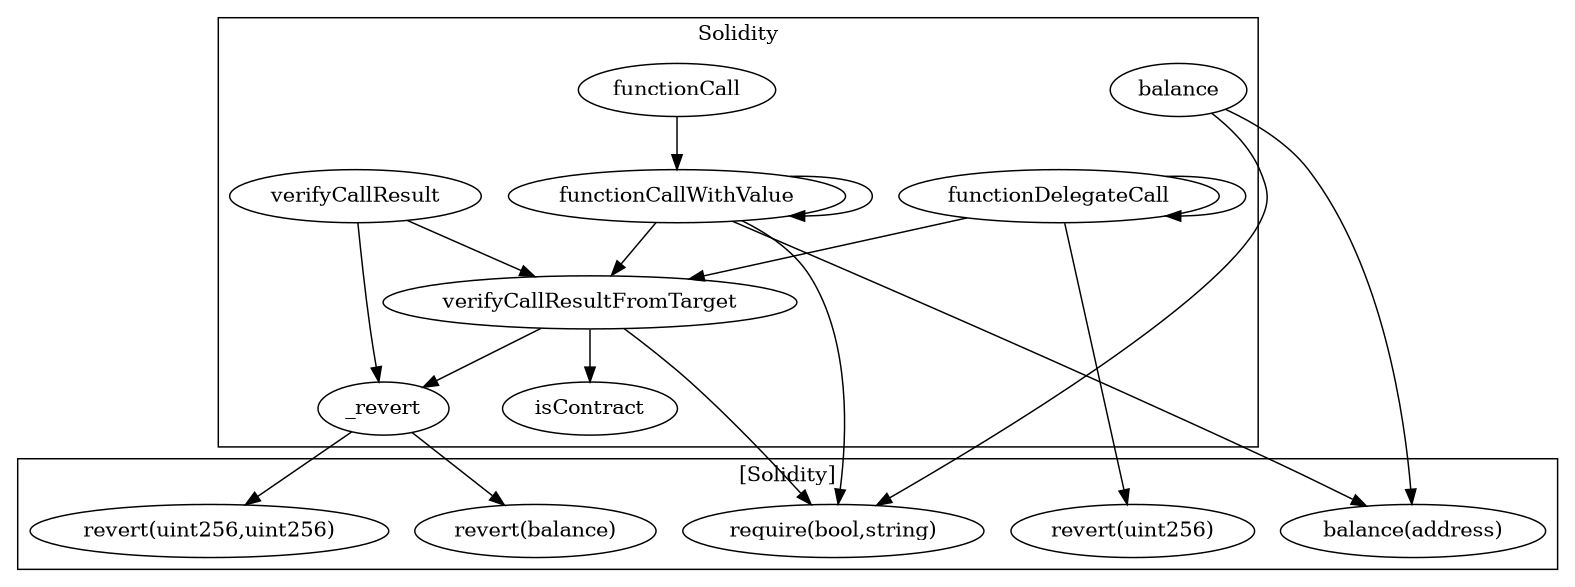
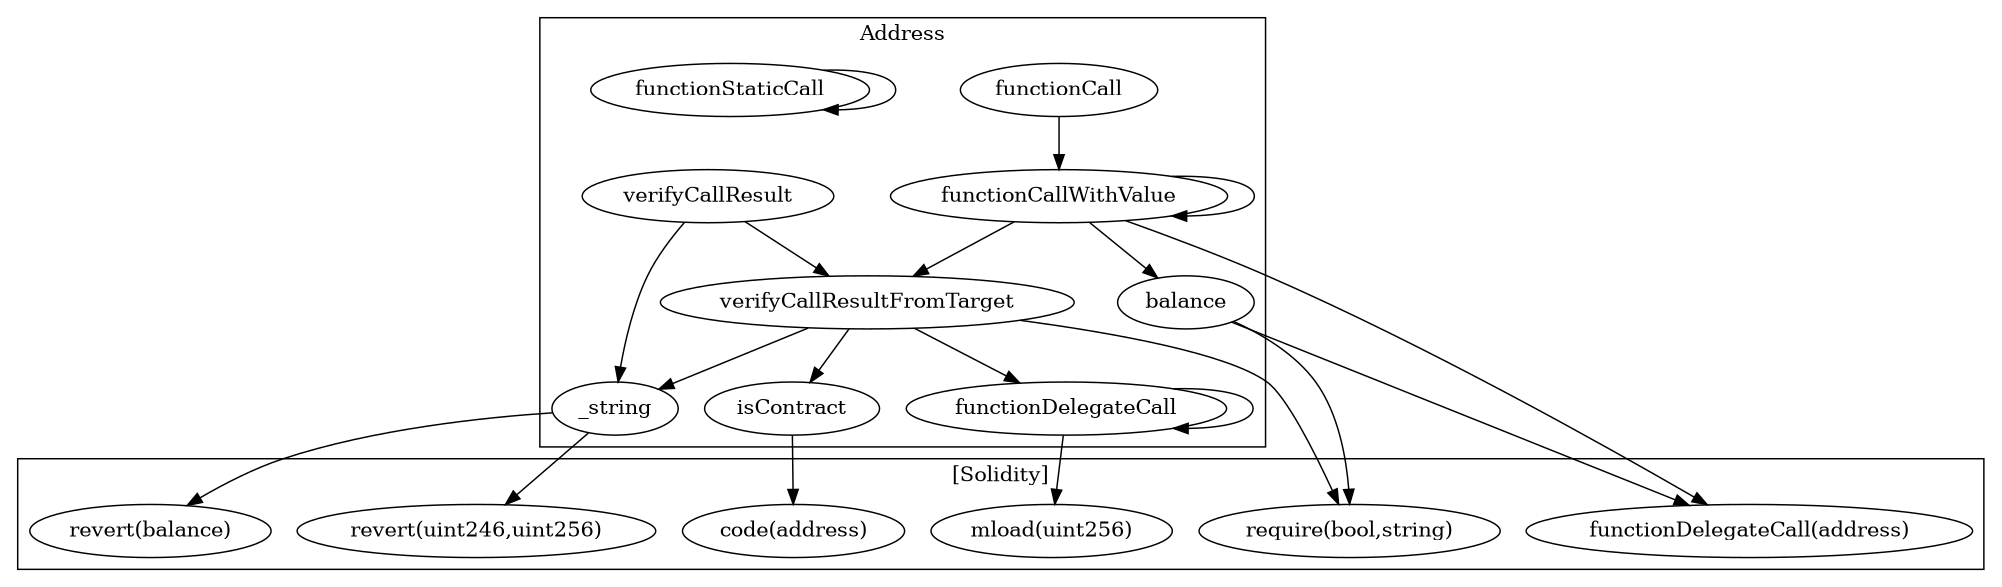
  strict digraph {
    n1 [label=verifyCallResult]
-   n2 [label=_revert]
+   n2 [label=_string]
    n3 [label=functionCallWithValue]
    n4 [label=verifyCallResultFromTarget]
    n5 [label=isContract]
    n6 [label=functionDelegateCall]
    n7 [label=balance]
    n8 [label=functionCall]
+   n9 [label=functionStaticCall]
    "require(bool,string)"
-   "balance(address)"
+   "balance(address)" [label="functionDelegateCall(address)"]
+   "code(address)"
    n13 [label="revert(balance)"]
-   "mload(uint256)" [label="revert(uint256)"]
-   "revert(uint256,uint256)"
+   "mload(uint256)"
+   "revert(uint256,uint256)" [label="revert(uint246,uint256)"]
    subgraph cluster_1 {
-     label=Solidity
+     label=Address
      n1
      n2
      n3
      n4
      n5
      n6
      n7
      n8
+     n9
    }
    subgraph cluster_2 {
      label="[Solidity]"
      "require(bool,string)"
      "balance(address)"
+     "code(address)"
      n13
      "mload(uint256)"
      "revert(uint256,uint256)"
    }
    n1 -> n2
    n1 -> n4
    n2 -> n13
    n2 -> "revert(uint256,uint256)"
    n3 -> n3
    n3 -> n4
-   n3 -> "require(bool,string)"
+   n3 -> n7
    n3 -> "balance(address)"
    n4 -> n2
    n4 -> n5
    n4 -> "require(bool,string)"
-   n6 -> n4
+   n5 -> "code(address)"
+   n4 -> n6
    n6 -> n6
    n6 -> "mload(uint256)"
    n7 -> "require(bool,string)"
    n7 -> "balance(address)"
    n8 -> n3
+   n9 -> n9
  }
